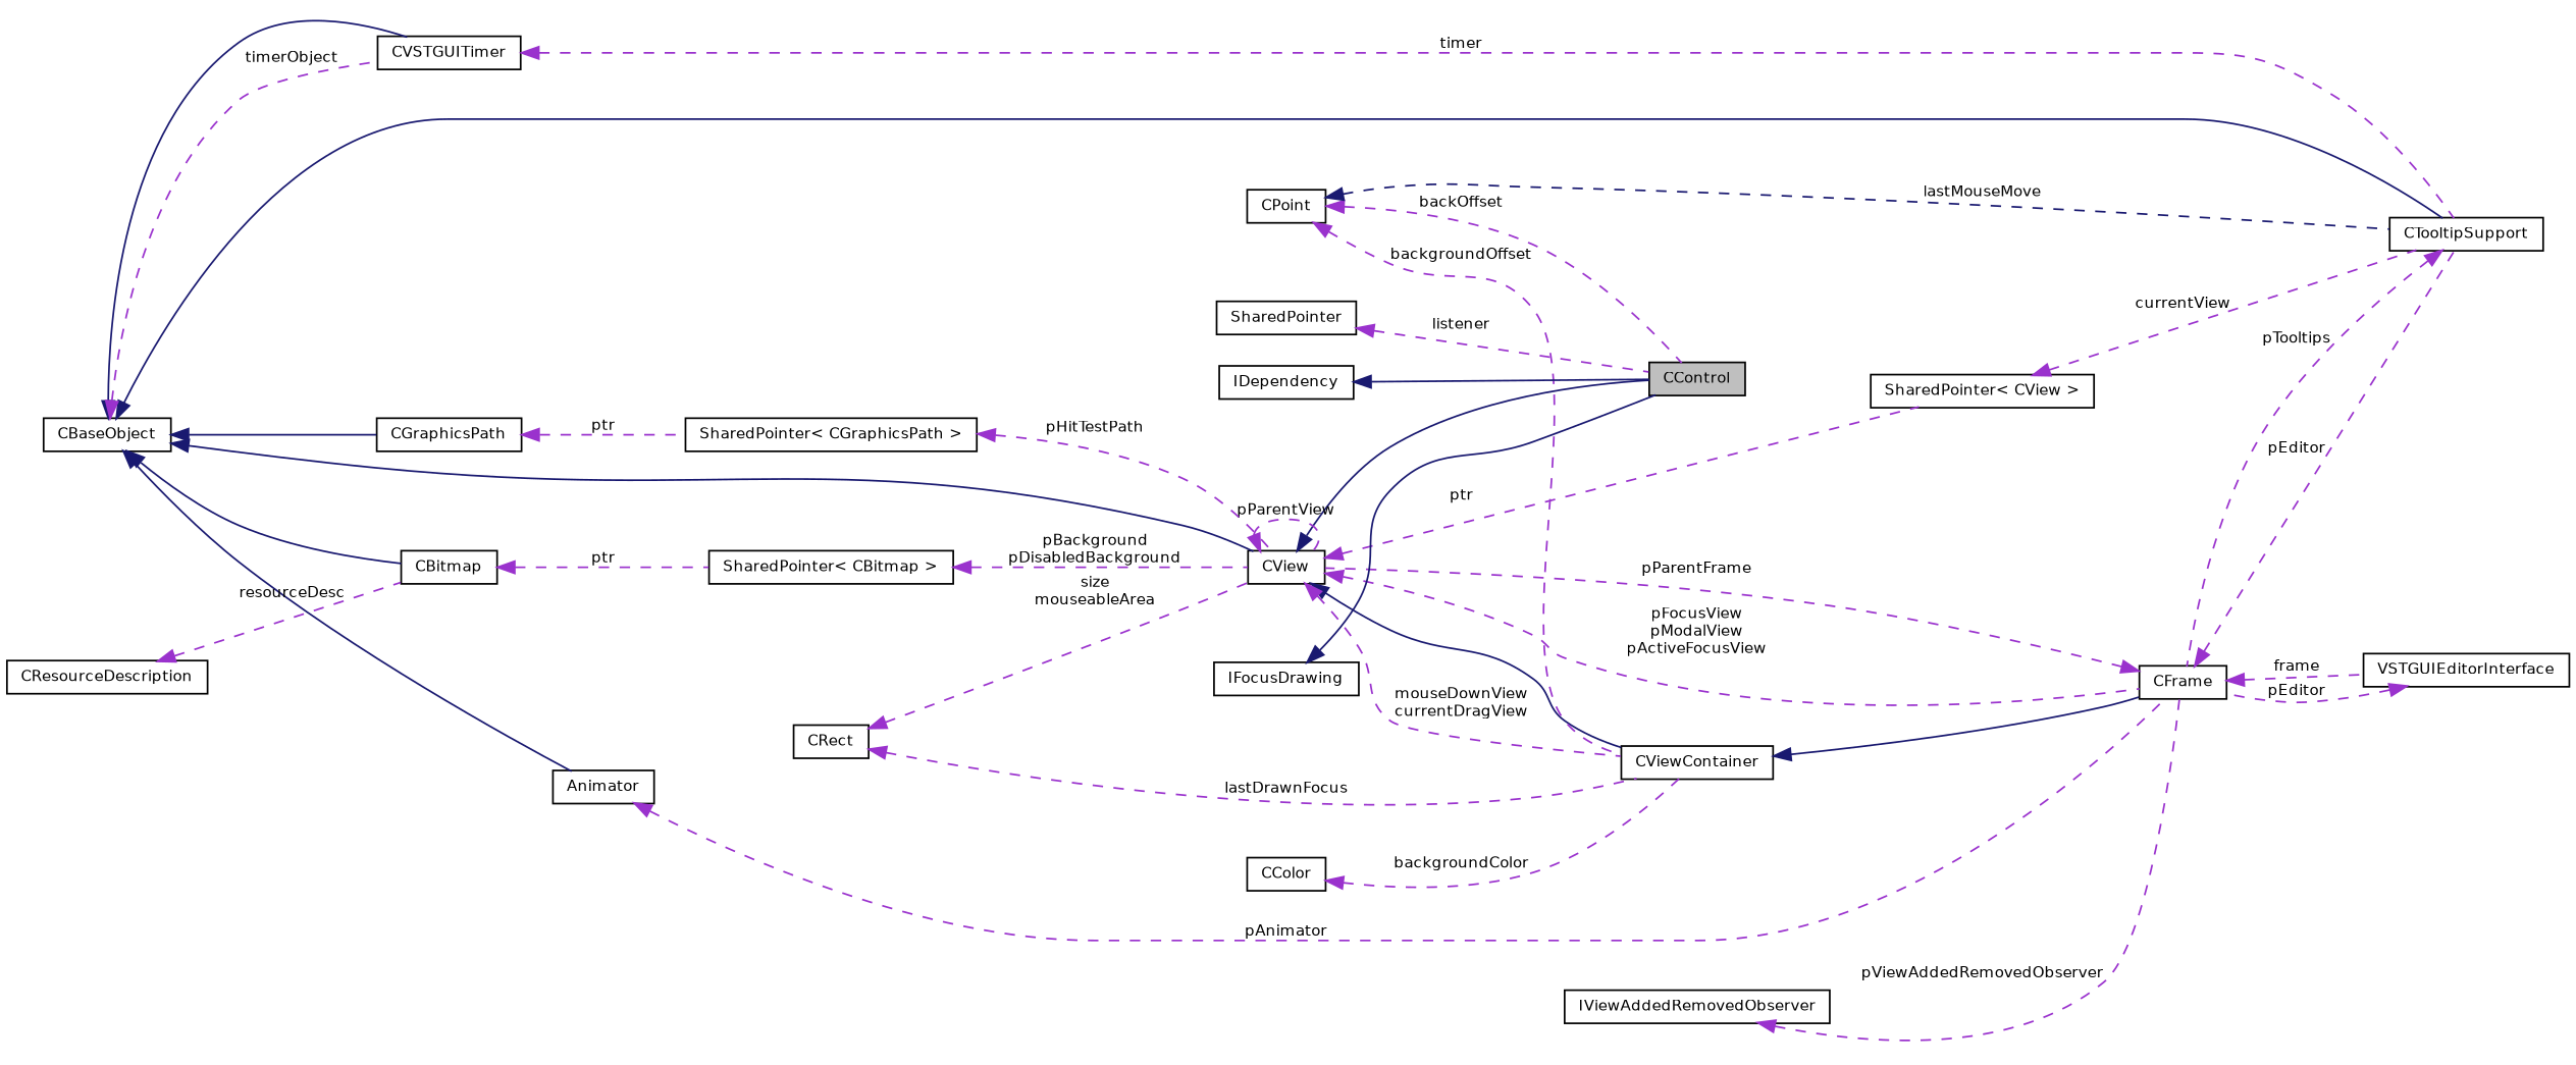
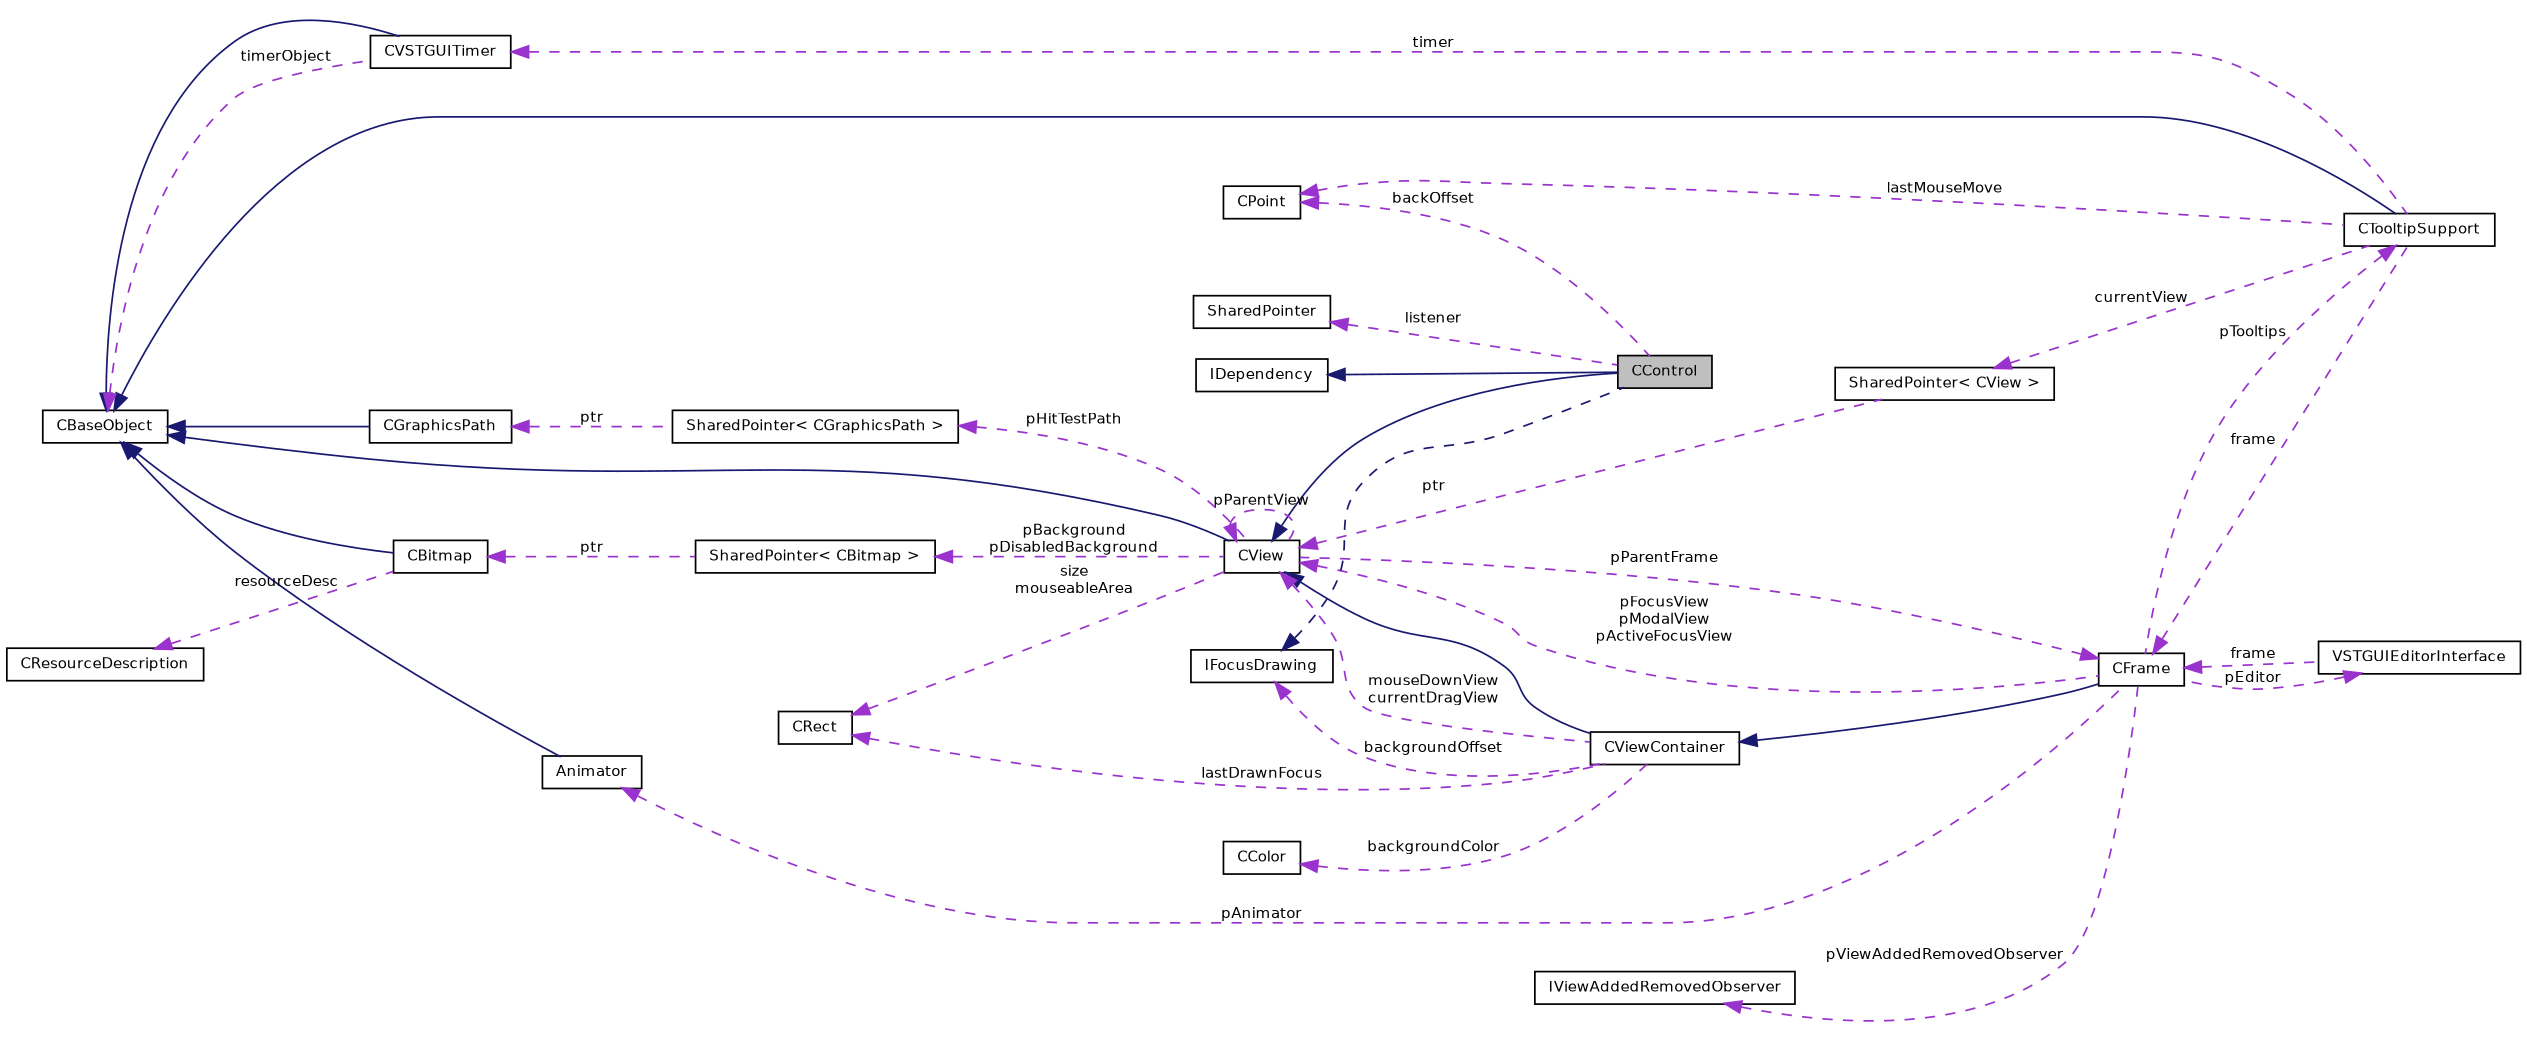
  digraph {
    fontname="DejaVu Sans"
    rankdir=LR
    node [color=black fontname="DejaVu Sans" fontsize=9 shape=record]
    edge [color=darkorchid3 dir=back fontname="DejaVu Sans" fontsize=9 labelfontname=Arial labelfontsize=9 style=dashed]
    n1 [fillcolor=grey75 fontcolor=black height=0.2 label=CControl style=filled width=0.4]
    n2 [height=0.2 label=CView width=0.4]
    n3 [height=0.2 label=CFrame width=0.4]
    n4 [height=0.2 label=CViewContainer width=0.4]
    n5 [height=0.2 label="SharedPointer\< CView \>" width=0.4]
    n6 [height=0.2 label=CTooltipSupport width=0.4]
    n7 [height=0.2 label=VSTGUIEditorInterface width=0.4]
    n8 [height=0.2 label=CBaseObject width=0.4]
    n9 [height=0.2 label=CBitmap width=0.4]
    n10 [height=0.2 label=Animator width=0.4]
    n11 [height=0.2 label=CVSTGUITimer width=0.4]
    n12 [height=0.2 label=CGraphicsPath width=0.4]
    n13 [height=0.2 label="SharedPointer\< CBitmap \>" width=0.4]
    n14 [height=0.2 label="SharedPointer\< CGraphicsPath \>" width=0.4]
    n15 [height=0.2 label=CResourceDescription width=0.4]
    n16 [height=0.2 label=CPoint width=0.4]
    n17 [height=0.2 label=CColor width=0.4]
    n18 [height=0.2 label=CRect width=0.4]
    n19 [height=0.2 label=IViewAddedRemovedObserver width=0.4]
    n20 [height=0.2 label=IFocusDrawing width=0.4]
    n21 [height=0.2 label=IDependency width=0.4]
    n22 [height=0.2 label=SharedPointer width=0.4]
    n2 -> n1 [color=midnightblue style=solid]
    n2 -> n2 [label=pParentView]
    n2 -> n3 [label="pFocusView\npModalView\npActiveFocusView"]
    n2 -> n4 [color=midnightblue style=solid]
    n2 -> n4 [label="mouseDownView\ncurrentDragView"]
    n2 -> n5 [label=ptr]
    n3 -> n2 [label=pParentFrame]
-   n3 -> n6 [label=pEditor]
+   n3 -> n6 [label=frame]
    n3 -> n7 [label=frame]
    n4 -> n3 [color=midnightblue style=solid]
    n5 -> n6 [label=currentView]
    n6 -> n3 [label=pTooltips]
    n7 -> n3 [label=pEditor]
    n8 -> n2 [color=midnightblue style=solid]
    n8 -> n6 [color=midnightblue style=solid]
    n8 -> n9 [color=midnightblue style=solid]
    n8 -> n10 [color=midnightblue style=solid]
    n8 -> n11 [color=midnightblue style=solid]
    n8 -> n11 [label=timerObject]
    n8 -> n12 [color=midnightblue style=solid]
    n9 -> n13 [label=ptr]
    n10 -> n3 [label=pAnimator]
    n11 -> n6 [label=timer]
    n12 -> n14 [label=ptr]
    n13 -> n2 [label="pBackground\npDisabledBackground"]
    n14 -> n2 [label=pHitTestPath]
    n15 -> n9 [label=resourceDesc]
    n16 -> n1 [label=backOffset]
-   n16 -> n4 [label=backgroundOffset]
-   n16 -> n6 [color=midnightblue label=lastMouseMove]
+   n20 -> n4 [label=backgroundOffset]
+   n16 -> n6 [label=lastMouseMove]
    n17 -> n4 [label=backgroundColor]
    n18 -> n2 [label="size\nmouseableArea"]
    n18 -> n4 [label=lastDrawnFocus]
    n19 -> n3 [label=pViewAddedRemovedObserver]
-   n20 -> n1 [color=midnightblue style=solid]
+   n20 -> n1 [color=midnightblue]
    n21 -> n1 [color=midnightblue style=solid]
    n22 -> n1 [label=listener]
  }
